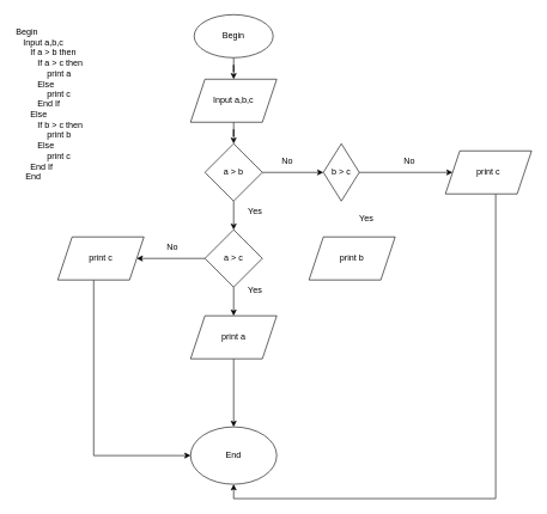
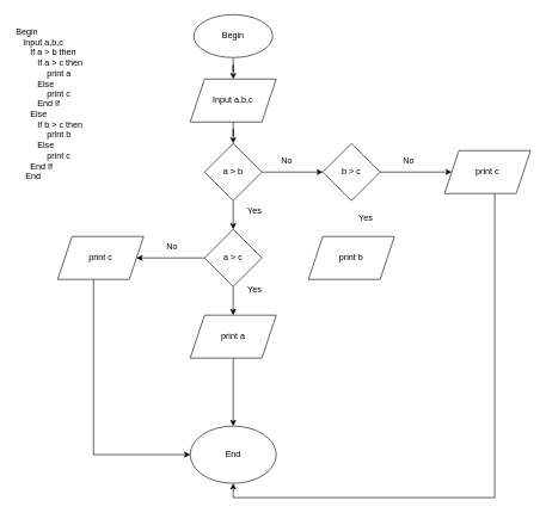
  <mxCell id="0" />
  <mxCell id="1" parent="0" />
  <mxCell id="2" value="Begin&lt;br&gt;&amp;nbsp; &amp;nbsp;Input a,b,c&lt;br&gt;&amp;nbsp; &amp;nbsp; &amp;nbsp; If a &amp;gt; b then&lt;br&gt;&amp;nbsp; &amp;nbsp; &amp;nbsp; &amp;nbsp; &amp;nbsp;If a &amp;gt; c then&lt;br&gt;&amp;nbsp; &amp;nbsp; &amp;nbsp; &amp;nbsp; &amp;nbsp; &amp;nbsp; &amp;nbsp;print a&lt;br&gt;&amp;nbsp; &amp;nbsp; &amp;nbsp; &amp;nbsp; &amp;nbsp;Else &lt;br&gt;&amp;nbsp; &amp;nbsp; &amp;nbsp; &amp;nbsp; &amp;nbsp; &amp;nbsp; &amp;nbsp;print c&lt;br&gt;&amp;nbsp; &amp;nbsp; &amp;nbsp; &amp;nbsp; &amp;nbsp;End If&lt;br&gt;&amp;nbsp; &amp;nbsp; &amp;nbsp; Else&lt;br&gt;&amp;nbsp; &amp;nbsp; &amp;nbsp; &amp;nbsp; &amp;nbsp;If b &amp;gt; c then&lt;br&gt;&amp;nbsp; &amp;nbsp; &amp;nbsp; &amp;nbsp; &amp;nbsp; &amp;nbsp; &amp;nbsp;print b&lt;br&gt;&amp;nbsp; &amp;nbsp; &amp;nbsp; &amp;nbsp; &amp;nbsp;Else&lt;br&gt;&amp;nbsp; &amp;nbsp; &amp;nbsp; &amp;nbsp; &amp;nbsp; &amp;nbsp; &amp;nbsp;print c&lt;br&gt;&amp;nbsp; &amp;nbsp; &amp;nbsp; End If&lt;br&gt;&amp;nbsp; &amp;nbsp; End" style="text;html=1;strokeColor=none;fillColor=none;align=left;verticalAlign=middle;whiteSpace=wrap;rounded=0;" vertex="1" parent="1"><mxGeometry x="20" y="50" width="380" height="190" as="geometry" /></mxCell>
  <mxCell id="3" value="" style="edgeStyle=orthogonalEdgeStyle;rounded=0;orthogonalLoop=1;jettySize=auto;html=1;" edge="1" parent="1" source="4" target="6"><mxGeometry relative="1" as="geometry" /></mxCell>
  <mxCell id="4" value="Begin" style="ellipse;whiteSpace=wrap;html=1;" vertex="1" parent="1"><mxGeometry x="270" y="20" width="110" height="60" as="geometry" /></mxCell>
  <mxCell id="5" value="" style="edgeStyle=orthogonalEdgeStyle;rounded=0;orthogonalLoop=1;jettySize=auto;html=1;" edge="1" parent="1" source="6" target="9"><mxGeometry relative="1" as="geometry" /></mxCell>
  <mxCell id="6" value="Input a,b,c" style="shape=parallelogram;perimeter=parallelogramPerimeter;whiteSpace=wrap;html=1;fixedSize=1;" vertex="1" parent="1"><mxGeometry x="265" y="110" width="120" height="60" as="geometry" /></mxCell>
  <mxCell id="7" value="" style="edgeStyle=orthogonalEdgeStyle;rounded=0;orthogonalLoop=1;jettySize=auto;html=1;" edge="1" parent="1" source="9" target="11"><mxGeometry relative="1" as="geometry" /></mxCell>
  <mxCell id="8" value="" style="edgeStyle=orthogonalEdgeStyle;rounded=0;orthogonalLoop=1;jettySize=auto;html=1;" edge="1" parent="1" source="9" target="14"><mxGeometry relative="1" as="geometry" /></mxCell>
  <mxCell id="9" value="a &amp;gt; b" style="rhombus;whiteSpace=wrap;html=1;" vertex="1" parent="1"><mxGeometry x="285" y="200" width="80" height="80" as="geometry" /></mxCell>
  <mxCell id="10" value="" style="edgeStyle=orthogonalEdgeStyle;rounded=0;orthogonalLoop=1;jettySize=auto;html=1;" edge="1" parent="1" source="11" target="17"><mxGeometry relative="1" as="geometry" /></mxCell>
- <mxCell id="11" value="b &amp;gt; c" style="rhombus;whiteSpace=wrap;html=1;" vertex="1" parent="1"><mxGeometry x="450" y="200" width="50" height="80" as="geometry" /></mxCell>
+ <mxCell id="11" value="b &amp;gt; c" style="rhombus;whiteSpace=wrap;html=1;" vertex="1" parent="1"><mxGeometry x="450" y="200" width="80" height="80" as="geometry" /></mxCell>
  <mxCell id="12" value="" style="edgeStyle=orthogonalEdgeStyle;rounded=0;orthogonalLoop=1;jettySize=auto;html=1;" edge="1" parent="1" source="14" target="21"><mxGeometry relative="1" as="geometry" /></mxCell>
  <mxCell id="13" value="" style="edgeStyle=orthogonalEdgeStyle;rounded=0;orthogonalLoop=1;jettySize=auto;html=1;" edge="1" parent="1" source="14" target="19"><mxGeometry relative="1" as="geometry" /></mxCell>
  <mxCell id="14" value="a &amp;gt; c" style="rhombus;whiteSpace=wrap;html=1;" vertex="1" parent="1"><mxGeometry x="285" y="320" width="80" height="80" as="geometry" /></mxCell>
  <mxCell id="15" value="print b" style="shape=parallelogram;perimeter=parallelogramPerimeter;whiteSpace=wrap;html=1;fixedSize=1;" vertex="1" parent="1"><mxGeometry x="430" y="330" width="120" height="60" as="geometry" /></mxCell>
  <mxCell id="16" style="edgeStyle=orthogonalEdgeStyle;rounded=0;orthogonalLoop=1;jettySize=auto;html=1;entryX=0.5;entryY=1;entryDx=0;entryDy=0;" edge="1" parent="1" source="17" target="28"><mxGeometry relative="1" as="geometry"><Array as="points"><mxPoint x="690" y="695" /><mxPoint x="325" y="695" /></Array></mxGeometry></mxCell>
  <mxCell id="17" value="print c" style="shape=parallelogram;perimeter=parallelogramPerimeter;whiteSpace=wrap;html=1;fixedSize=1;" vertex="1" parent="1"><mxGeometry x="620" y="210" width="120" height="60" as="geometry" /></mxCell>
  <mxCell id="18" value="" style="edgeStyle=orthogonalEdgeStyle;rounded=0;orthogonalLoop=1;jettySize=auto;html=1;" edge="1" parent="1" source="19" target="28"><mxGeometry relative="1" as="geometry" /></mxCell>
  <mxCell id="19" value="print a" style="shape=parallelogram;perimeter=parallelogramPerimeter;whiteSpace=wrap;html=1;fixedSize=1;" vertex="1" parent="1"><mxGeometry x="265" y="440" width="120" height="60" as="geometry" /></mxCell>
  <mxCell id="20" style="edgeStyle=orthogonalEdgeStyle;rounded=0;orthogonalLoop=1;jettySize=auto;html=1;entryX=0;entryY=0.5;entryDx=0;entryDy=0;" edge="1" parent="1" source="21" target="28"><mxGeometry relative="1" as="geometry"><Array as="points"><mxPoint x="130" y="635" /></Array></mxGeometry></mxCell>
  <mxCell id="21" value="print c" style="shape=parallelogram;perimeter=parallelogramPerimeter;whiteSpace=wrap;html=1;fixedSize=1;" vertex="1" parent="1"><mxGeometry x="80" y="330" width="120" height="60" as="geometry" /></mxCell>
  <mxCell id="22" value="No" style="text;html=1;strokeColor=none;fillColor=none;align=center;verticalAlign=middle;whiteSpace=wrap;rounded=0;" vertex="1" parent="1"><mxGeometry x="370" y="210" width="60" height="30" as="geometry" /></mxCell>
  <mxCell id="23" value="No" style="text;html=1;strokeColor=none;fillColor=none;align=center;verticalAlign=middle;whiteSpace=wrap;rounded=0;" vertex="1" parent="1"><mxGeometry x="540" y="210" width="60" height="30" as="geometry" /></mxCell>
  <mxCell id="24" value="No" style="text;html=1;strokeColor=none;fillColor=none;align=center;verticalAlign=middle;whiteSpace=wrap;rounded=0;" vertex="1" parent="1"><mxGeometry x="210" y="330" width="60" height="30" as="geometry" /></mxCell>
  <mxCell id="25" value="Yes" style="text;html=1;strokeColor=none;fillColor=none;align=center;verticalAlign=middle;whiteSpace=wrap;rounded=0;" vertex="1" parent="1"><mxGeometry x="325" y="280" width="60" height="30" as="geometry" /></mxCell>
  <mxCell id="26" value="Yes" style="text;html=1;strokeColor=none;fillColor=none;align=center;verticalAlign=middle;whiteSpace=wrap;rounded=0;" vertex="1" parent="1"><mxGeometry x="325" y="390" width="60" height="30" as="geometry" /></mxCell>
  <mxCell id="27" value="Yes" style="text;html=1;strokeColor=none;fillColor=none;align=center;verticalAlign=middle;whiteSpace=wrap;rounded=0;" vertex="1" parent="1"><mxGeometry x="480" y="290" width="60" height="30" as="geometry" /></mxCell>
  <mxCell id="28" value="End" style="ellipse;whiteSpace=wrap;html=1;" vertex="1" parent="1"><mxGeometry x="265" y="595" width="120" height="80" as="geometry" /></mxCell>
